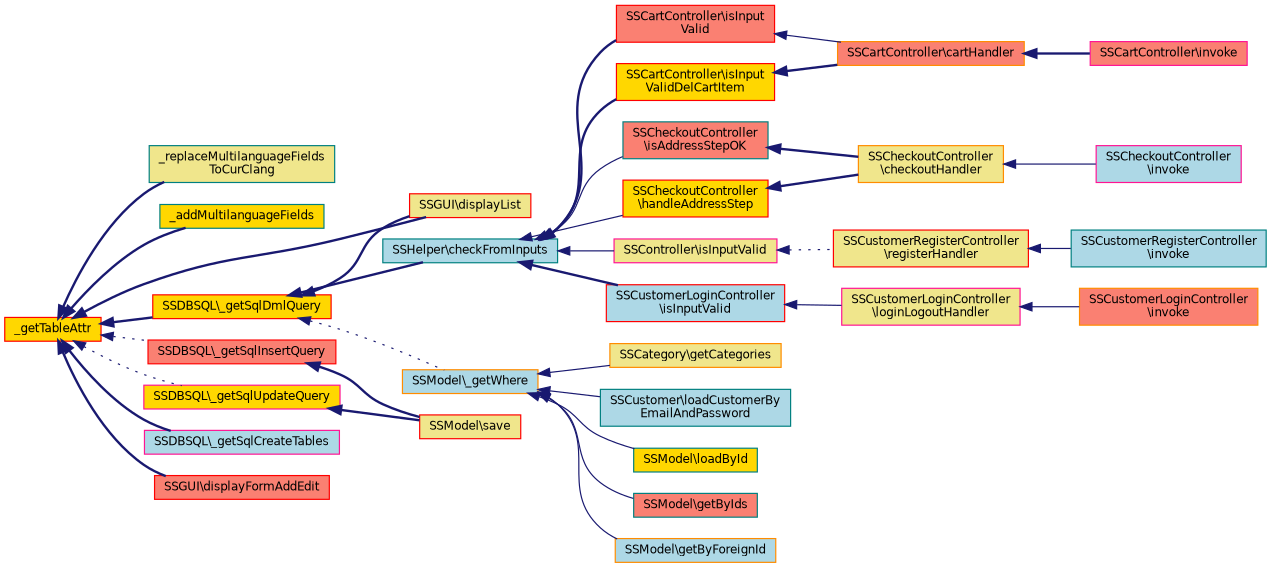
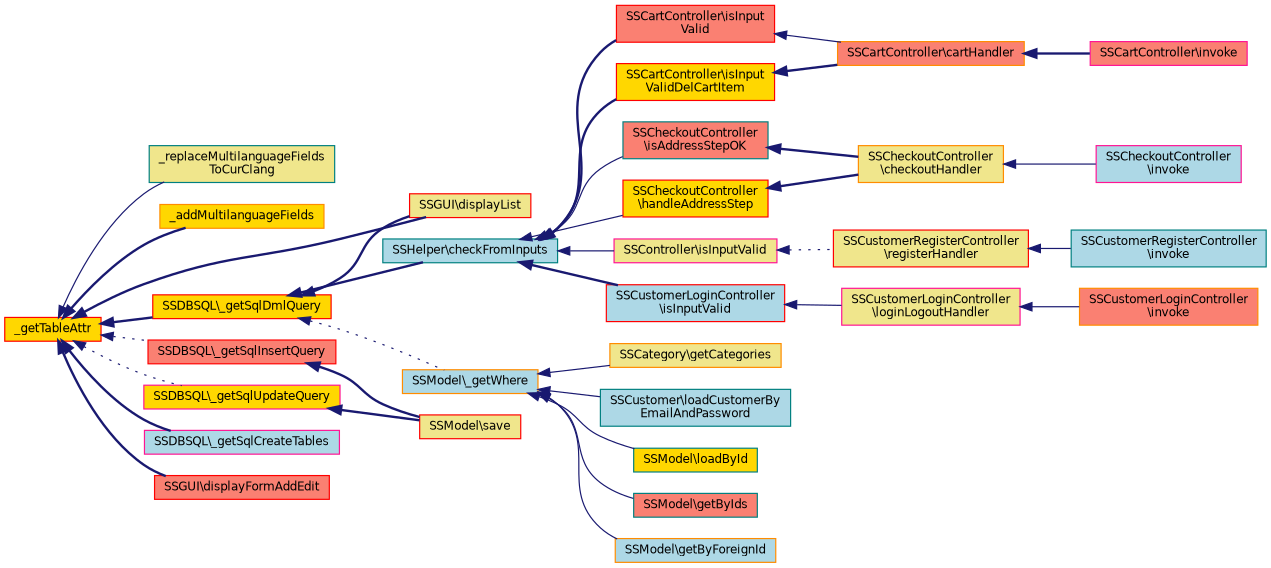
  digraph {
    fontname="DejaVu Sans"
    rankdir=LR
    node [color=red fillcolor=khaki fontname="DejaVu Sans" fontsize=10 shape=record style=filled]
    edge [color=midnightblue dir=back fontname="DejaVu Sans" fontsize=10 labelfontname=Helvetica labelfontsize=10 style=bold]
    n1 [fillcolor=gold fontcolor=black height=0.2 label=_getTableAttr width=0.4]
    n2 [color=teal height=0.2 label="_replaceMultilanguageFields\lToCurClang" width=0.4]
-   n3 [color=teal fillcolor=gold height=0.2 label=_addMultilanguageFields width=0.4]
+   n3 [color=darkorange fillcolor=gold height=0.2 label=_addMultilanguageFields width=0.4]
    n4 [fillcolor=gold height=0.2 label="SSDBSQL\\_getSqlDmlQuery" width=0.4]
    n5 [height=0.2 label="SSGUI\\displayList" width=0.4]
    n6 [fillcolor=salmon height=0.2 label="SSDBSQL\\_getSqlInsertQuery" width=0.4]
    n7 [color=deeppink fillcolor=gold height=0.2 label="SSDBSQL\\_getSqlUpdateQuery" width=0.4]
    n8 [color=deeppink fillcolor=lightblue height=0.2 label="SSDBSQL\\_getSqlCreateTables" width=0.4]
    n9 [fillcolor=salmon height=0.2 label="SSGUI\\displayFormAddEdit" width=0.4]
    n10 [color=teal fillcolor=lightblue height=0.2 label="SSHelper\\checkFromInputs" width=0.4]
    n11 [color=darkorange fillcolor=lightblue height=0.2 label="SSModel\\_getWhere" width=0.4]
    n12 [height=0.2 label="SSModel\\save" width=0.4]
    n13 [fillcolor=salmon height=0.2 label="SSCartController\\isInput\lValid" width=0.4]
    n14 [fillcolor=gold height=0.2 label="SSCartController\\isInput\lValidDelCartItem" width=0.4]
    n15 [color=teal fillcolor=salmon height=0.2 label="SSCheckoutController\l\\isAddressStepOK" width=0.4]
    n16 [fillcolor=gold height=0.2 label="SSCheckoutController\l\\handleAddressStep" width=0.4]
    n17 [color=deeppink height=0.2 label="SSController\\isInputValid" width=0.4]
    n18 [fillcolor=lightblue height=0.2 label="SSCustomerLoginController\l\\isInputValid" width=0.4]
    n19 [color=darkorange height=0.2 label="SSCategory\\getCategories" width=0.4]
    n20 [color=teal fillcolor=lightblue height=0.2 label="SSCustomer\\loadCustomerBy\lEmailAndPassword" width=0.4]
    n21 [color=teal fillcolor=gold height=0.2 label="SSModel\\loadById" width=0.4]
    n22 [color=teal fillcolor=salmon height=0.2 label="SSModel\\getByIds" width=0.4]
    n23 [color=darkorange fillcolor=lightblue height=0.2 label="SSModel\\getByForeignId" width=0.4]
    n24 [color=darkorange fillcolor=salmon height=0.2 label="SSCartController\\cartHandler" width=0.4]
    n25 [color=darkorange height=0.2 label="SSCheckoutController\l\\checkoutHandler" width=0.4]
    n26 [height=0.2 label="SSCustomerRegisterController\l\\registerHandler" width=0.4]
    n27 [color=deeppink height=0.2 label="SSCustomerLoginController\l\\loginLogoutHandler" width=0.4]
    n28 [color=deeppink fillcolor=salmon height=0.2 label="SSCartController\\invoke" width=0.4]
    n29 [color=deeppink fillcolor=lightblue height=0.2 label="SSCheckoutController\l\\invoke" width=0.4]
    n30 [color=teal fillcolor=lightblue height=0.2 label="SSCustomerRegisterController\l\\invoke" width=0.4]
    n31 [color=darkorange fillcolor=salmon height=0.2 label="SSCustomerLoginController\l\\invoke" width=0.4]
-   n1 -> n2
+   n1 -> n2 [style=solid]
    n1 -> n3
    n1 -> n4
    n1 -> n5
    n1 -> n6 [style=dotted]
    n1 -> n7 [style=dotted]
    n1 -> n8
    n1 -> n9
    n4 -> n5
    n4 -> n10
    n4 -> n11 [style=dotted]
    n6 -> n12
    n7 -> n12
    n10 -> n13
    n10 -> n14
    n10 -> n15 [style=solid]
    n10 -> n16 [style=solid]
    n10 -> n17 [style=solid]
    n10 -> n18
    n11 -> n19 [style=solid]
    n11 -> n20 [style=solid]
    n11 -> n21 [style=solid]
    n11 -> n22 [style=solid]
    n11 -> n23 [style=solid]
    n13 -> n24 [style=solid]
    n14 -> n24
    n15 -> n25
    n16 -> n25
    n17 -> n26 [style=dotted]
    n18 -> n27 [style=solid]
    n24 -> n28
    n25 -> n29 [style=solid]
    n26 -> n30 [style=solid]
    n27 -> n31 [style=solid]
  }
